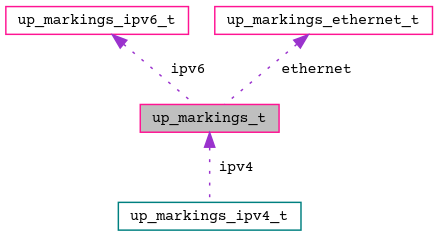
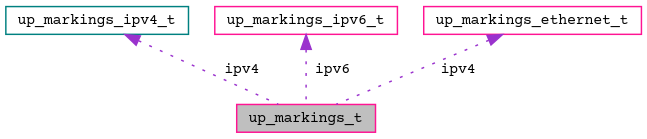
  digraph {
    fontname="Courier Prime"
    node [color=deeppink fontname="Courier Prime" fontsize=10 shape=record]
    edge [color=darkorchid3 dir=back fontname="Courier Prime" fontsize=10 labelfontname=Helvetica labelfontsize=10 style=dotted]
    n1 [fillcolor=grey75 fontcolor=black height=0.2 label=up_markings_t style=filled width=0.4]
    n2 [color=teal height=0.2 label=up_markings_ipv4_t width=0.4]
    n3 [height=0.2 label=up_markings_ipv6_t width=0.4]
    n4 [height=0.2 label=up_markings_ethernet_t width=0.4]
-   n1 -> n2 [label=" ipv4"]
+   n2 -> n1 [label=" ipv4"]
    n3 -> n1 [label=" ipv6"]
-   n4 -> n1 [label=" ethernet"]
+   n4 -> n1 [label=" ipv4"]
  }
